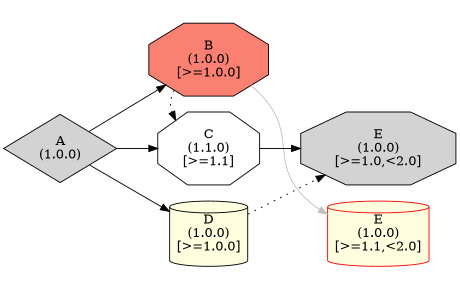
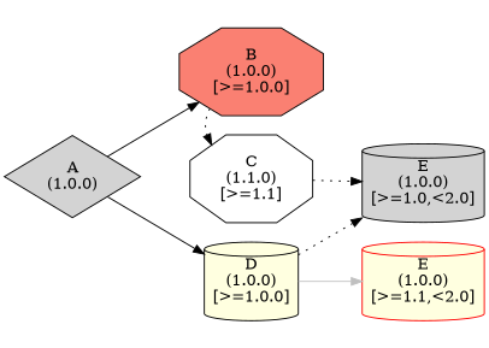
  digraph {
    fontname="DejaVu Serif"
    rankdir=LR
    node [fontname="DejaVu Serif" style=filled]
    edge [fontname="DejaVu Serif" style=invis]
    n1 [fillcolor=lightgrey label="A\n(1.0.0)\n" shape=diamond]
    rank1 [fixedsize=true height=0 style=invisible width=0]
    n3 [fillcolor=salmon label="B\n(1.0.0)\n[>=1.0.0]" shape=octagon]
    n4 [fillcolor=white label="C\n(1.1.0)\n[>=1.1]" shape=octagon]
    n5 [fillcolor=lightyellow label="D\n(1.0.0)\n[>=1.0.0]" shape=cylinder]
    rank2 [fixedsize=true height=0 style=invisible width=0]
-   n7 [fillcolor=lightgrey label="E\n(1.0.0)\n[>=1.0,<2.0]" shape=octagon]
+   n7 [fillcolor=lightgrey label="E\n(1.0.0)\n[>=1.0,<2.0]" shape=cylinder]
    n8 [color=red fillcolor=lightyellow label="E\n(1.0.0)\n[>=1.1,<2.0]" shape=cylinder]
    rank3 [fixedsize=true height=0 style=invisible width=0]
    subgraph sub_1 {
      rank=same
      n1
      rank1
    }
    subgraph sub_2 {
      rank=same
      n3
      n4
      n5
      rank2
    }
    subgraph sub_3 {
      rank=same
      n7
      n8
      rank3
    }
    n1 -> n3 [style=""]
-   n1 -> n4 [style=""]
    n1 -> n5 [style=""]
    rank1 -> n1
    rank1 -> rank2 [constraint=false]
    n3 -> n4
    n3 -> n4 [style=dotted]
    n4 -> n5
-   n4 -> n7 [style=""]
+   n4 -> n7 [style=dotted]
    n5 -> n7 [style=dotted]
-   n3 -> n8 [color=grey style=""]
+   n5 -> n8 [color=grey style=""]
    rank2 -> n3
    rank2 -> rank3 [constraint=false]
    n7 -> n8
  }
